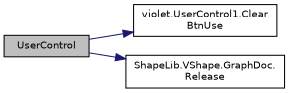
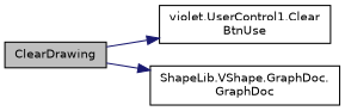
  digraph {
    rankdir=LR
    node [color=black fillcolor=white fontname=Helvetica fontsize=10 shape=record style=filled]
    edge [color=midnightblue fontname=Helvetica fontsize=10 labelfontname=Helvetica labelfontsize=10 style=solid]
-   n1 [fillcolor=grey75 fontcolor=black height=0.2 label=UserControl width=0.4]
+   n1 [fillcolor=grey75 fontcolor=black height=0.2 label=ClearDrawing width=0.4]
    n2 [height=0.2 label="violet.UserControl1.Clear\lBtnUse" width=0.4]
-   n3 [height=0.2 label="ShapeLib.VShape.GraphDoc.\lRelease" width=0.4]
+   n3 [height=0.2 label="ShapeLib.VShape.GraphDoc.\lGraphDoc" width=0.4]
    n1 -> n2
    n1 -> n3
  }
